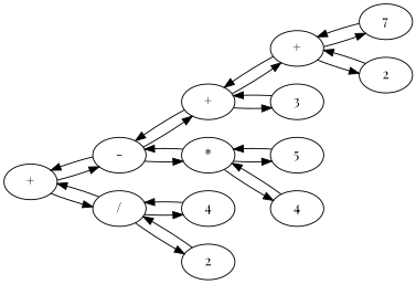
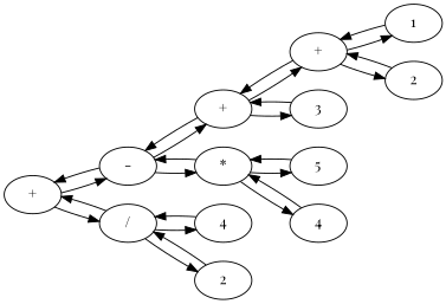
  digraph {
    rankdir=LR
    fontname="Playfair Display"
    node [fontname="Playfair Display"]
    edge [fontname="Playfair Display"]
    n1 [label="+"]
    n2 [label="-"]
    n3 [label="/"]
    n4 [label="+"]
    n5 [label="*"]
    n6 [label="+"]
    n7 [label=3]
-   n8 [label=7]
+   n8 [label=1]
    n9 [label=2]
    n10 [label=5]
    n11 [label=4]
    n12 [label=4]
    n13 [label=2]
    n1 -> n2
    n1 -> n3
    n2 -> n1
    n2 -> n4
    n2 -> n5
    n3 -> n1
    n3 -> n12
    n3 -> n13
    n4 -> n2
    n4 -> n6
    n4 -> n7
    n5 -> n2
    n5 -> n10
    n5 -> n11
    n6 -> n4
    n6 -> n8
    n6 -> n9
    n7 -> n4
    n8 -> n6
    n9 -> n6
    n10 -> n5
    n11 -> n5
    n12 -> n3
    n13 -> n3
  }
